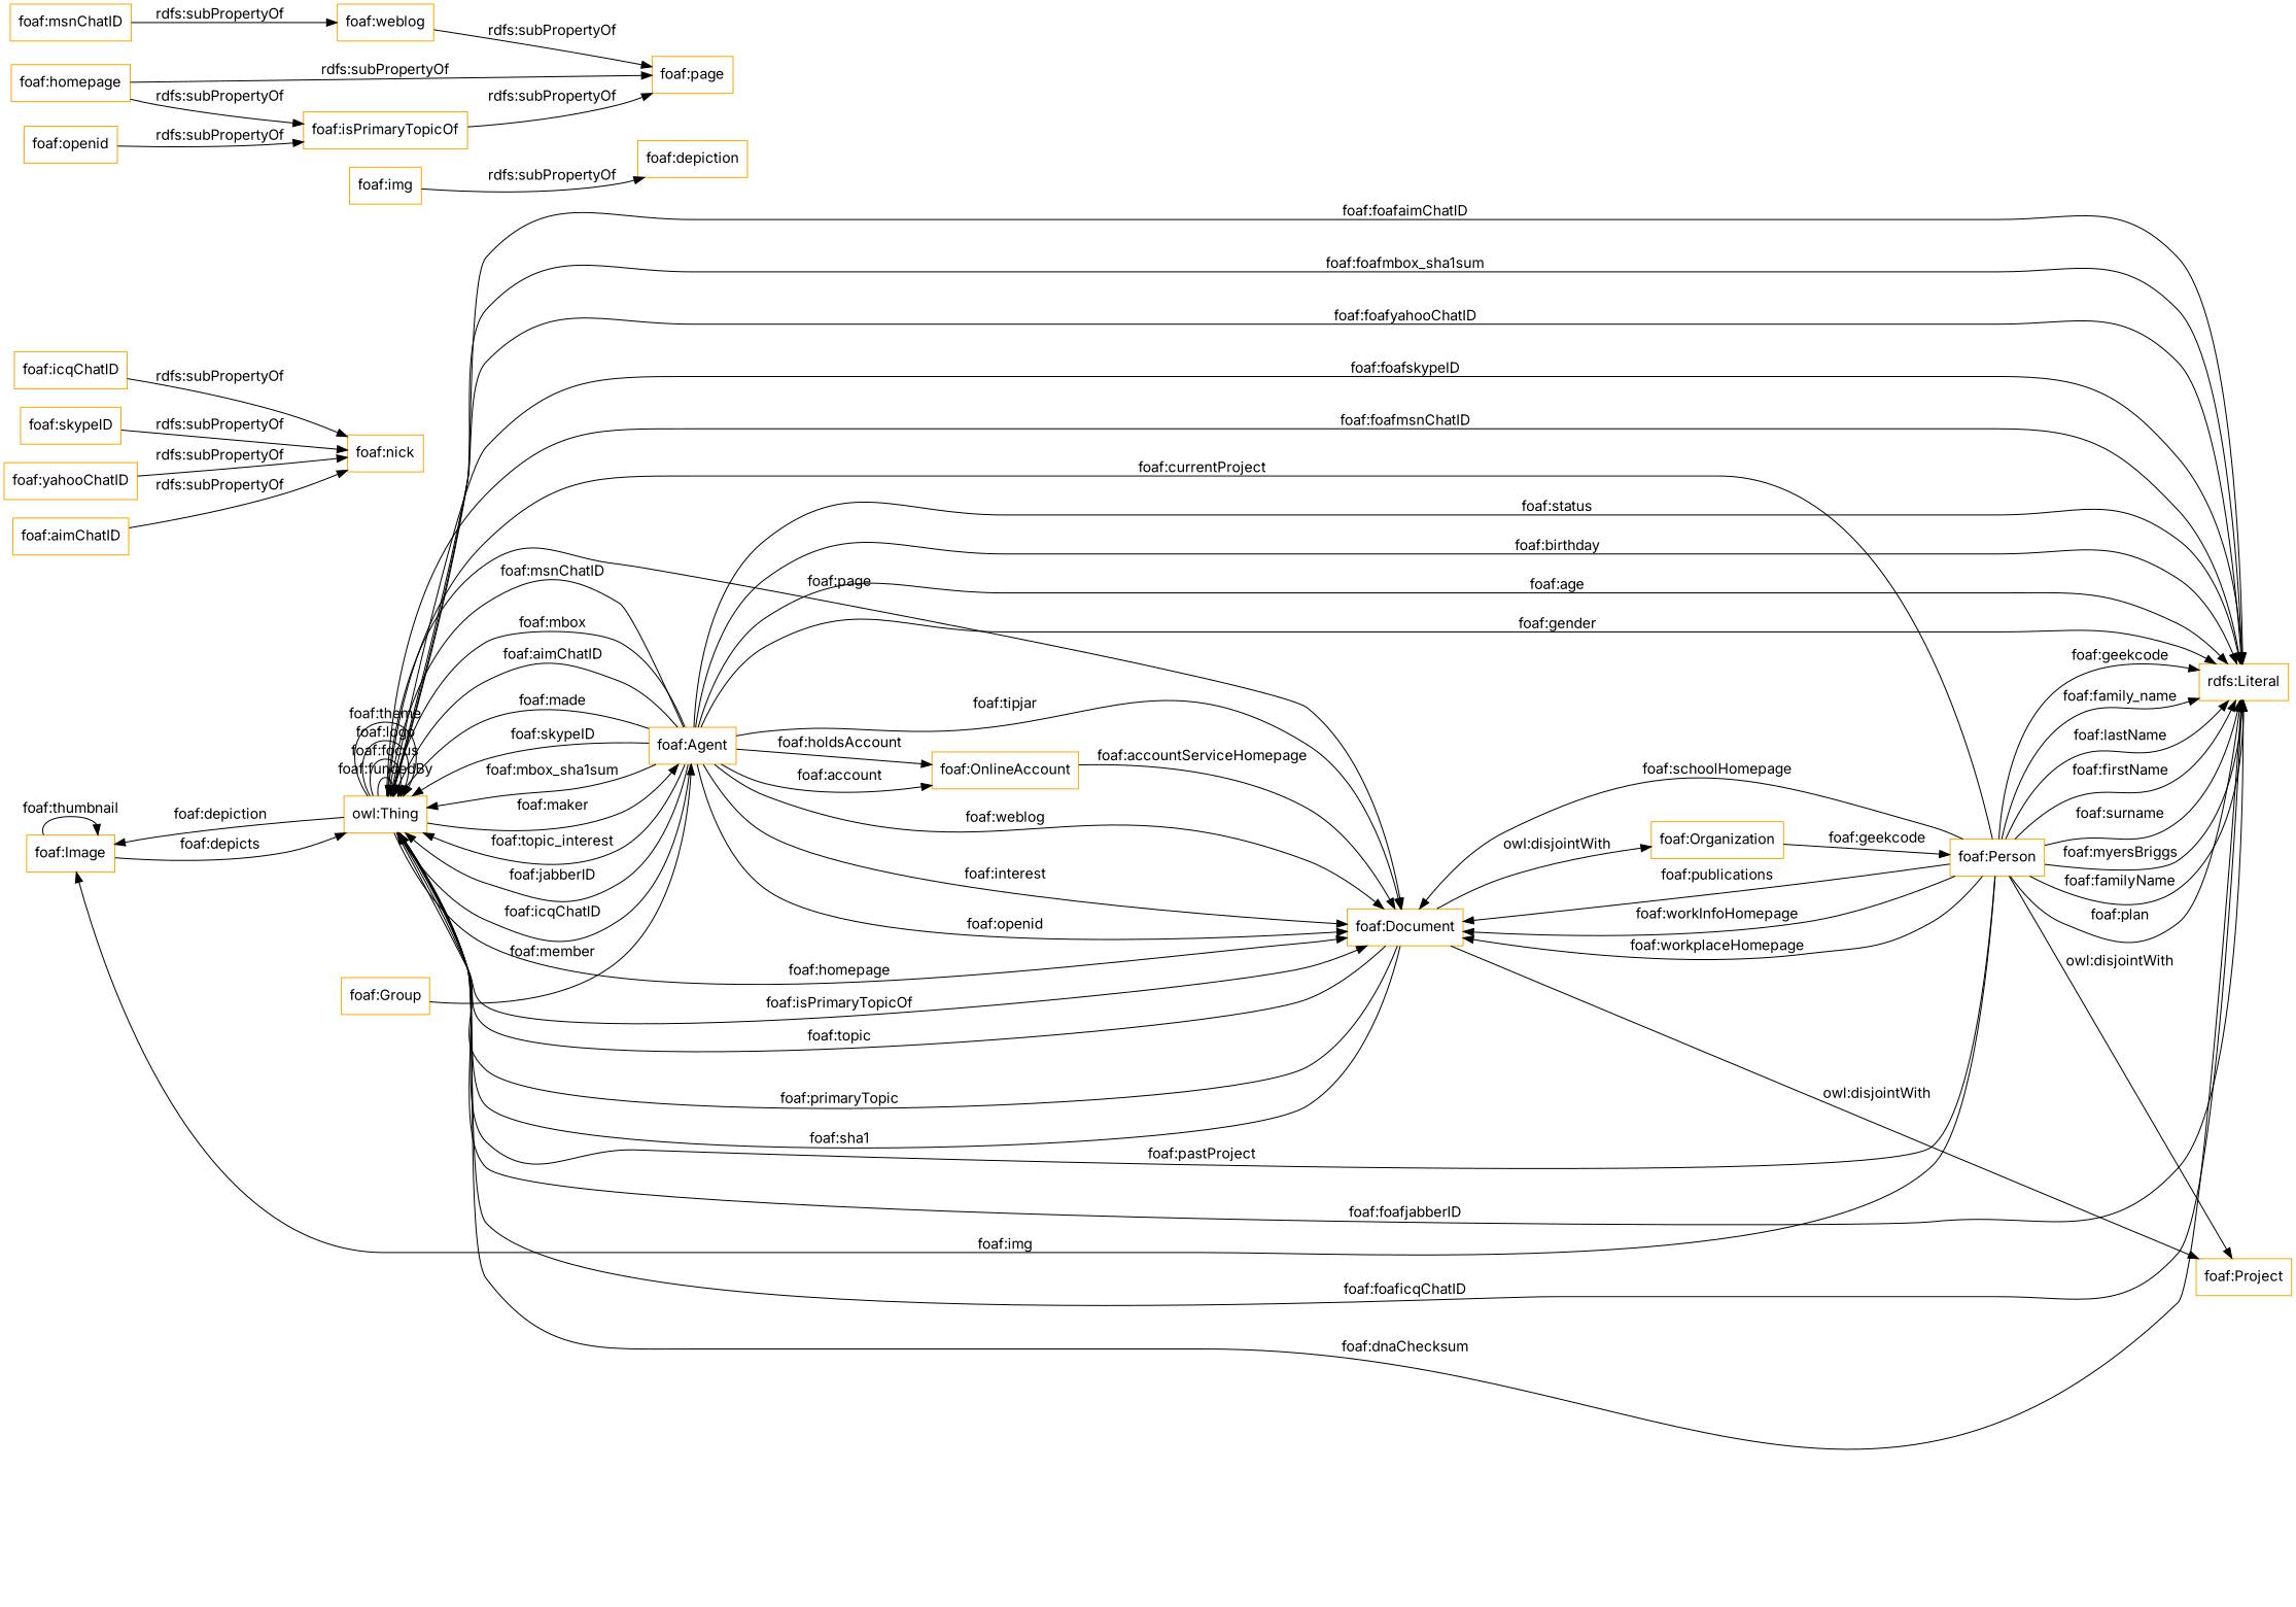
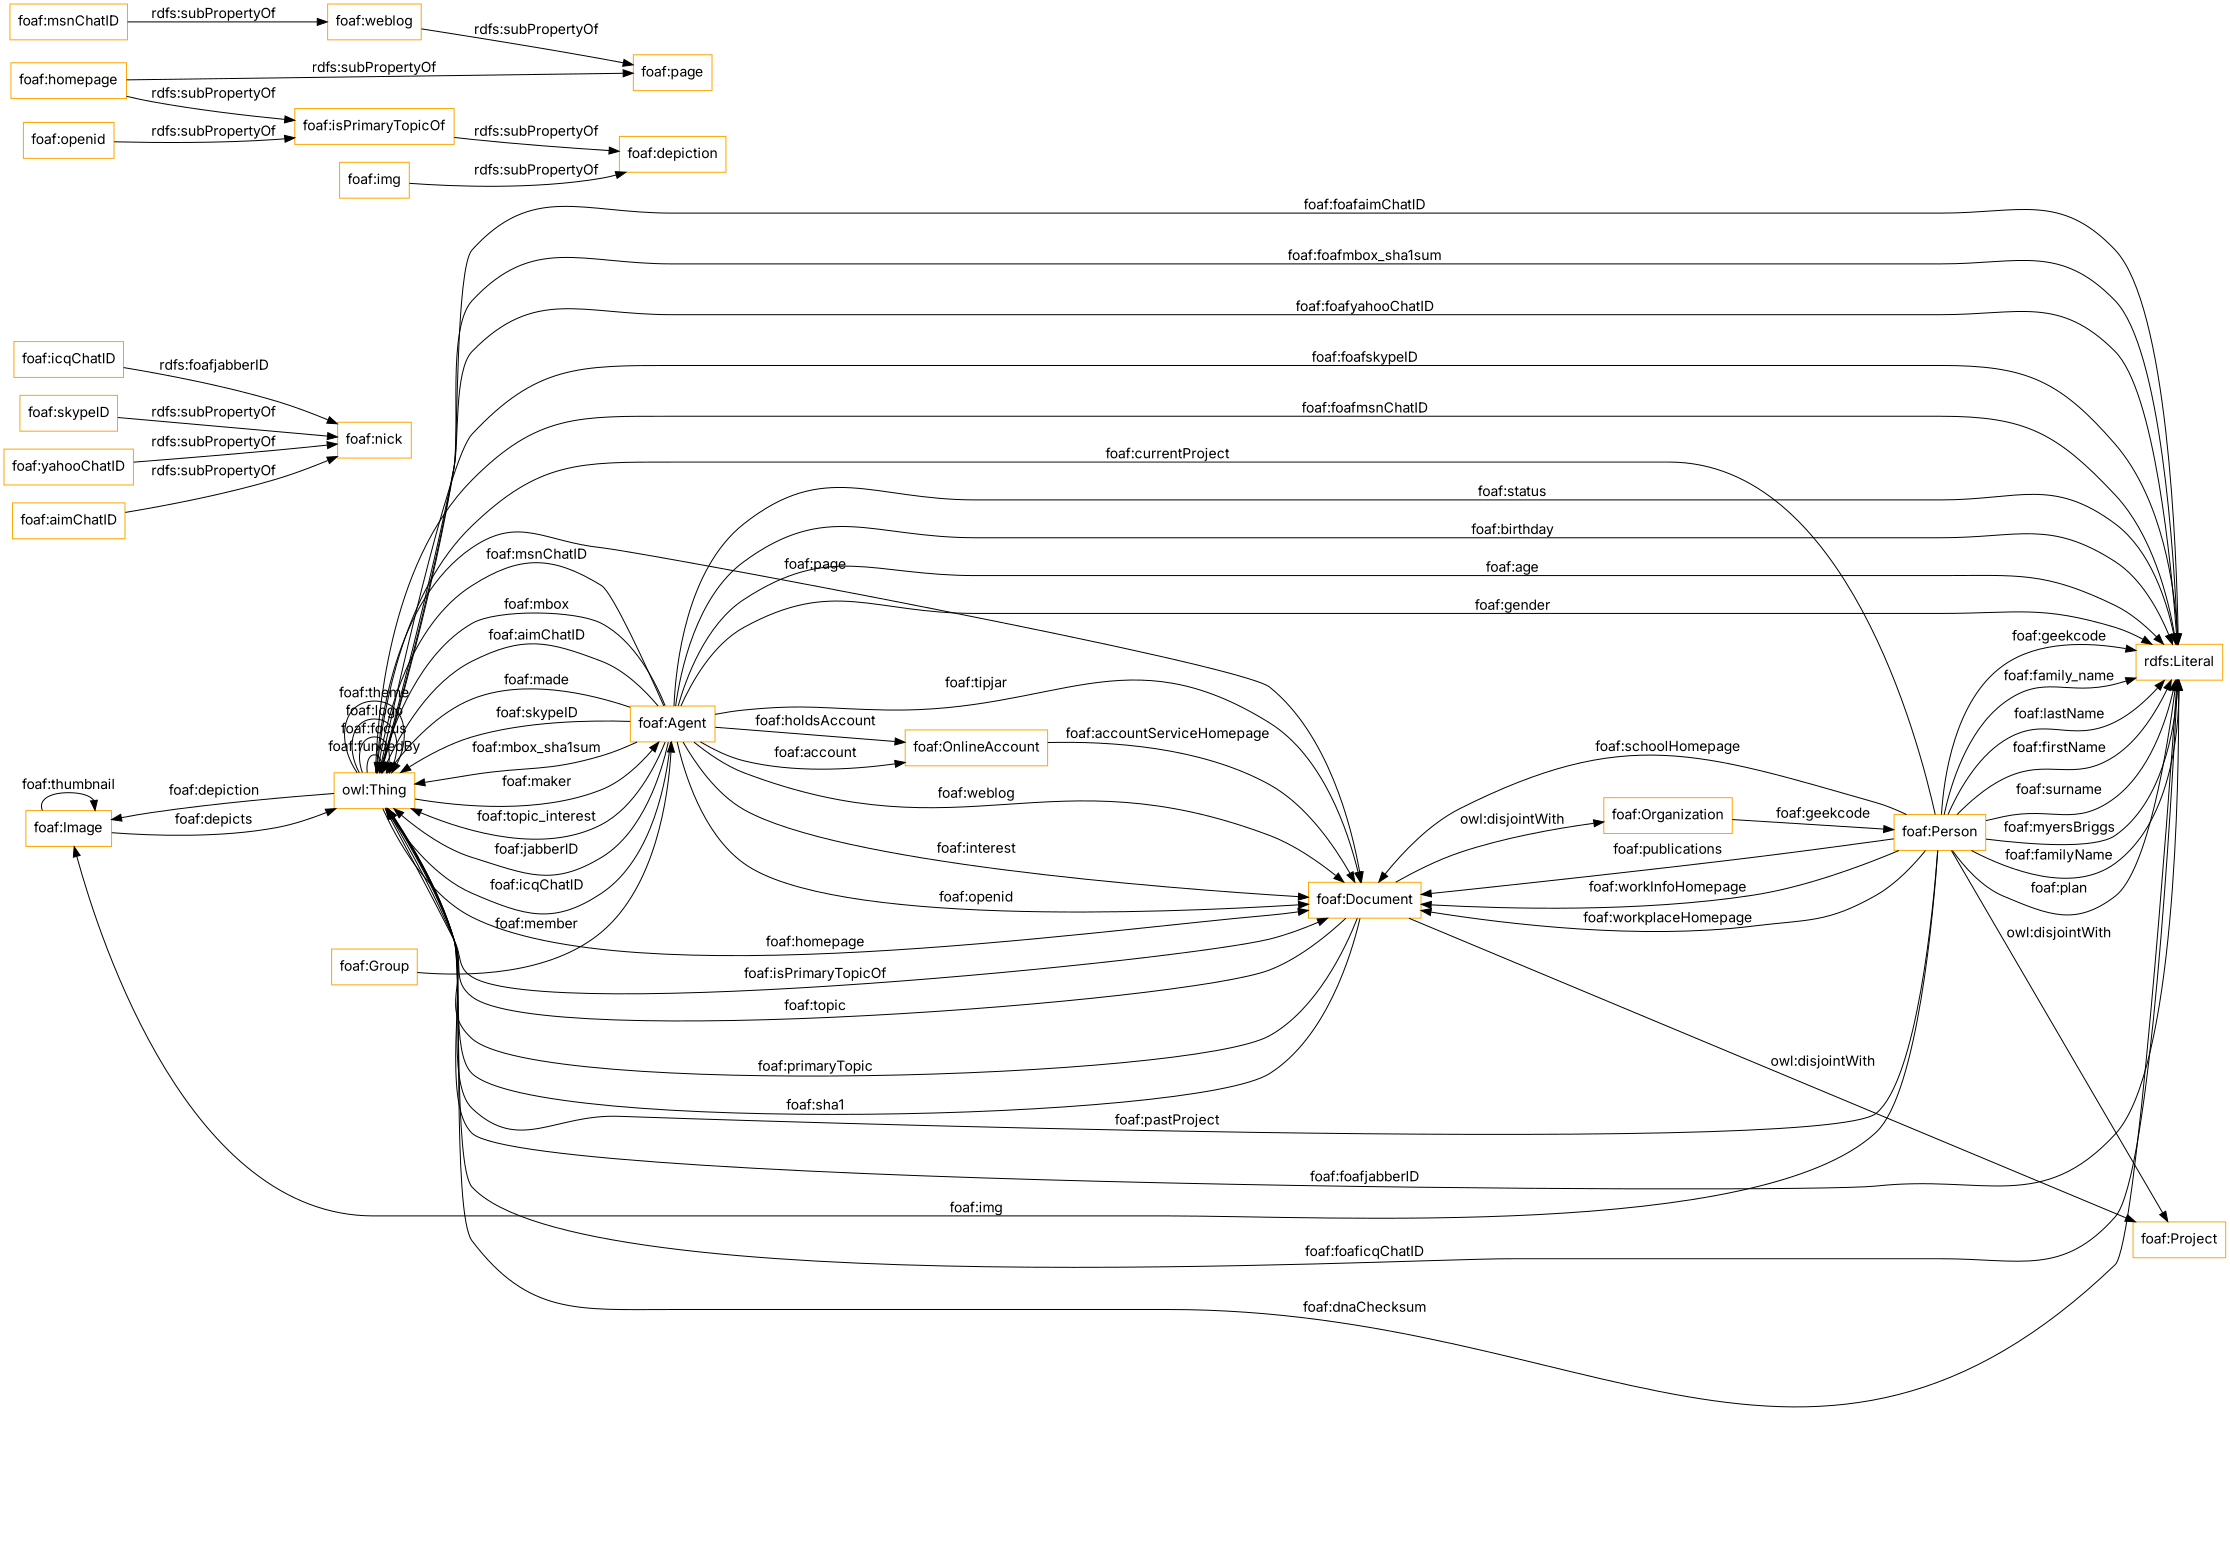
  digraph {
    fontname=Inter
    rankdir=LR
    node [color=orange fontname=Inter shape=rectangle]
    edge [fontname=Inter]
    "foaf:Image"
    "owl:Thing"
    "foaf:Agent"
    "foaf:Document"
    "rdfs:Literal"
    "foaf:OnlineAccount"
    "foaf:Project"
    "foaf:Organization"
    "foaf:Person"
    "foaf:Group"
    "foaf:icqChatID"
    "foaf:nick"
    "foaf:isPrimaryTopicOf"
    "foaf:page"
    "foaf:openid"
    "foaf:skypeID"
    "foaf:yahooChatID"
    "foaf:homepage"
    "foaf:img"
    "foaf:depiction"
    "foaf:msnChatID"
    "foaf:weblog"
    "foaf:aimChatID"
    "foaf:Image" -> "foaf:Image" [label="foaf:thumbnail"]
    "foaf:Image" -> "owl:Thing" [label="foaf:depicts"]
    "owl:Thing" -> "foaf:Image" [label="foaf:depiction"]
    "owl:Thing" -> "owl:Thing" [label="foaf:fundedBy"]
    "owl:Thing" -> "owl:Thing" [label="foaf:focus"]
    "owl:Thing" -> "owl:Thing" [label="foaf:logo"]
    "owl:Thing" -> "owl:Thing" [label="foaf:theme"]
    "owl:Thing" -> "foaf:Agent" [label="foaf:maker"]
    "owl:Thing" -> "foaf:Document" [label="foaf:page"]
    "owl:Thing" -> "foaf:Document" [label="foaf:homepage"]
    "owl:Thing" -> "foaf:Document" [label="foaf:isPrimaryTopicOf"]
    "owl:Thing" -> "rdfs:Literal" [label="foaf:foaficqChatID"]
    "owl:Thing" -> "rdfs:Literal" [label="foaf:dnaChecksum"]
    "owl:Thing" -> "rdfs:Literal" [label="foaf:foafaimChatID"]
    "owl:Thing" -> "rdfs:Literal" [label="foaf:foafmbox_sha1sum"]
    "owl:Thing" -> "rdfs:Literal" [label="foaf:foafyahooChatID"]
    "owl:Thing" -> "rdfs:Literal" [label="foaf:foafmsnChatID"]
    "owl:Thing" -> "rdfs:Literal" [label="foaf:foafskypeID"]
    "owl:Thing" -> "rdfs:Literal" [label="foaf:foafjabberID"]
    "foaf:Agent" -> "owl:Thing" [label="foaf:topic_interest"]
    "foaf:Agent" -> "owl:Thing" [label="foaf:jabberID"]
    "foaf:Agent" -> "owl:Thing" [label="foaf:icqChatID"]
    "foaf:Agent" -> "owl:Thing" [label="foaf:msnChatID"]
    "foaf:Agent" -> "owl:Thing" [label="foaf:mbox"]
    "foaf:Agent" -> "owl:Thing" [label="foaf:aimChatID"]
    "foaf:Agent" -> "owl:Thing" [label="foaf:made"]
    "foaf:Agent" -> "owl:Thing" [label="foaf:skypeID"]
    "foaf:Agent" -> "owl:Thing" [label="foaf:mbox_sha1sum"]
    "foaf:Agent" -> "foaf:Document" [label="foaf:openid"]
    "foaf:Agent" -> "foaf:Document" [label="foaf:tipjar"]
    "foaf:Agent" -> "foaf:Document" [label="foaf:weblog"]
    "foaf:Agent" -> "foaf:Document" [label="foaf:interest"]
    "foaf:Agent" -> "rdfs:Literal" [label="foaf:gender"]
    "foaf:Agent" -> "rdfs:Literal" [label="foaf:status"]
    "foaf:Agent" -> "rdfs:Literal" [label="foaf:birthday"]
    "foaf:Agent" -> "rdfs:Literal" [label="foaf:age"]
    "foaf:Agent" -> "foaf:OnlineAccount" [label="foaf:account"]
    "foaf:Agent" -> "foaf:OnlineAccount" [label="foaf:holdsAccount"]
    "foaf:Document" -> "owl:Thing" [label="foaf:sha1"]
    "foaf:Document" -> "owl:Thing" [label="foaf:primaryTopic"]
    "foaf:Document" -> "owl:Thing" [label="foaf:topic"]
    "foaf:Document" -> "foaf:Project" [label="owl:disjointWith"]
    "foaf:Document" -> "foaf:Organization" [label="owl:disjointWith"]
    "foaf:OnlineAccount" -> "foaf:Document" [label="foaf:accountServiceHomepage"]
    "foaf:Organization" -> "foaf:Person" [label="foaf:geekcode"]
    "foaf:Person" -> "foaf:Image" [label="foaf:img"]
    "foaf:Person" -> "owl:Thing" [label="foaf:pastProject"]
    "foaf:Person" -> "owl:Thing" [label="foaf:currentProject"]
    "foaf:Person" -> "foaf:Document" [label="foaf:publications"]
    "foaf:Person" -> "foaf:Document" [label="foaf:workInfoHomepage"]
    "foaf:Person" -> "foaf:Document" [label="foaf:workplaceHomepage"]
    "foaf:Person" -> "foaf:Document" [label="foaf:schoolHomepage"]
    "foaf:Person" -> "rdfs:Literal" [label="foaf:firstName"]
    "foaf:Person" -> "rdfs:Literal" [label="foaf:surname"]
    "foaf:Person" -> "rdfs:Literal" [label="foaf:myersBriggs"]
    "foaf:Person" -> "rdfs:Literal" [label="foaf:familyName"]
    "foaf:Person" -> "rdfs:Literal" [label="foaf:plan"]
    "foaf:Person" -> "rdfs:Literal" [label="foaf:geekcode"]
    "foaf:Person" -> "rdfs:Literal" [label="foaf:family_name"]
    "foaf:Person" -> "rdfs:Literal" [label="foaf:lastName"]
    "foaf:Person" -> "foaf:Project" [label="owl:disjointWith"]
    "foaf:Group" -> "foaf:Agent" [label="foaf:member"]
-   "foaf:icqChatID" -> "foaf:nick" [label="rdfs:subPropertyOf"]
-   "foaf:isPrimaryTopicOf" -> "foaf:page" [label="rdfs:subPropertyOf"]
+   "foaf:icqChatID" -> "foaf:nick" [label="rdfs:foafjabberID"]
+   "foaf:isPrimaryTopicOf" -> "foaf:depiction" [label="rdfs:subPropertyOf"]
    "foaf:openid" -> "foaf:isPrimaryTopicOf" [label="rdfs:subPropertyOf"]
    "foaf:skypeID" -> "foaf:nick" [label="rdfs:subPropertyOf"]
    "foaf:yahooChatID" -> "foaf:nick" [label="rdfs:subPropertyOf"]
    "foaf:homepage" -> "foaf:isPrimaryTopicOf" [label="rdfs:subPropertyOf"]
    "foaf:homepage" -> "foaf:page" [label="rdfs:subPropertyOf"]
    "foaf:img" -> "foaf:depiction" [label="rdfs:subPropertyOf"]
    "foaf:msnChatID" -> "foaf:weblog" [label="rdfs:subPropertyOf"]
    "foaf:weblog" -> "foaf:page" [label="rdfs:subPropertyOf"]
    "foaf:aimChatID" -> "foaf:nick" [label="rdfs:subPropertyOf"]
  }
